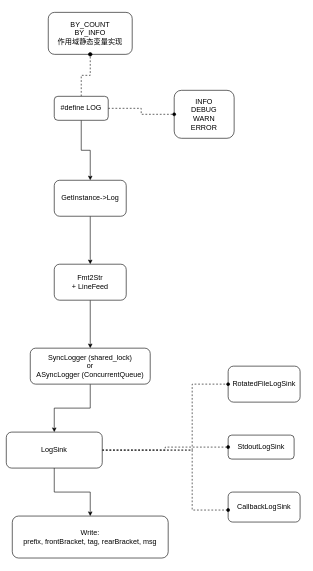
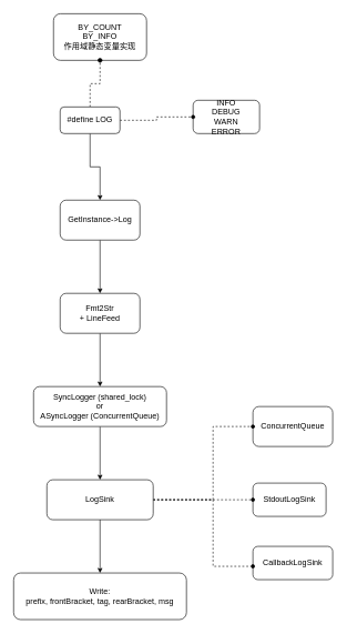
  <mxCell id="0" />
  <mxCell id="1" parent="0" />
  <mxCell id="2" value="CallbackLogSink" style="rounded=1;whiteSpace=wrap;html=1;fontStyle=0" vertex="1" parent="1"><mxGeometry x="380" y="820" width="120" height="50" as="geometry" /></mxCell>
- <mxCell id="3" value="StdoutLogSink" style="rounded=1;whiteSpace=wrap;html=1;fontStyle=0" vertex="1" parent="1"><mxGeometry x="380" y="725" width="110" height="40" as="geometry" /></mxCell>
- <mxCell id="4" value="RotatedFileLogSink" style="rounded=1;whiteSpace=wrap;html=1;fontStyle=0" vertex="1" parent="1"><mxGeometry x="380" y="610" width="120" height="60" as="geometry" /></mxCell>
+ <mxCell id="3" value="StdoutLogSink" style="rounded=1;whiteSpace=wrap;html=1;fontStyle=0" vertex="1" parent="1"><mxGeometry x="380" y="725" width="110" height="50" as="geometry" /></mxCell>
+ <mxCell id="4" value="ConcurrentQueue" style="rounded=1;whiteSpace=wrap;html=1;fontStyle=0" vertex="1" parent="1"><mxGeometry x="380" y="610" width="120" height="60" as="geometry" /></mxCell>
  <mxCell id="5" value="BY_COUNT&lt;br&gt;BY_INFO&lt;br&gt;作用域静态变量实现" style="rounded=1;whiteSpace=wrap;html=1;" vertex="1" parent="1"><mxGeometry x="80" y="20" width="140" height="70" as="geometry" /></mxCell>
- <mxCell id="6" value="INFO&lt;br&gt;DEBUG&lt;br&gt;WARN&lt;br&gt;ERROR" style="rounded=1;whiteSpace=wrap;html=1;" vertex="1" parent="1"><mxGeometry x="290" y="150" width="100" height="80" as="geometry" /></mxCell>
+ <mxCell id="6" value="INFO&lt;br&gt;DEBUG&lt;br&gt;WARN&lt;br&gt;ERROR" style="rounded=1;whiteSpace=wrap;html=1;" vertex="1" parent="1"><mxGeometry x="290" y="150" width="100" height="50" as="geometry" /></mxCell>
  <mxCell id="7" value="" style="edgeStyle=orthogonalEdgeStyle;rounded=0;orthogonalLoop=1;jettySize=auto;html=1;endSize=5;endArrow=oval;endFill=1;dashed=1;" edge="1" parent="1" source="10" target="6"><mxGeometry relative="1" as="geometry" /></mxCell>
  <mxCell id="8" value="" style="edgeStyle=orthogonalEdgeStyle;rounded=0;orthogonalLoop=1;jettySize=auto;html=1;endArrow=oval;endFill=1;dashed=1;" edge="1" parent="1" source="10" target="5"><mxGeometry relative="1" as="geometry" /></mxCell>
  <mxCell id="9" value="" style="edgeStyle=orthogonalEdgeStyle;rounded=0;orthogonalLoop=1;jettySize=auto;html=1;endArrow=classic;endFill=1;endSize=5;" edge="1" parent="1" source="10" target="12"><mxGeometry relative="1" as="geometry" /></mxCell>
  <mxCell id="10" value="#define LOG" style="rounded=1;whiteSpace=wrap;html=1;" vertex="1" parent="1"><mxGeometry x="90" y="160" width="90" height="40" as="geometry" /></mxCell>
  <mxCell id="11" value="" style="edgeStyle=orthogonalEdgeStyle;rounded=0;orthogonalLoop=1;jettySize=auto;html=1;endArrow=classic;endFill=1;endSize=5;" edge="1" parent="1" source="12" target="14"><mxGeometry relative="1" as="geometry" /></mxCell>
  <mxCell id="12" value="GetInstance-&amp;gt;Log" style="rounded=1;whiteSpace=wrap;html=1;" vertex="1" parent="1"><mxGeometry x="90" y="300" width="120" height="60" as="geometry" /></mxCell>
  <mxCell id="13" value="" style="edgeStyle=orthogonalEdgeStyle;rounded=0;orthogonalLoop=1;jettySize=auto;html=1;endArrow=classic;endFill=1;endSize=5;" edge="1" parent="1" source="14" target="16"><mxGeometry relative="1" as="geometry" /></mxCell>
  <mxCell id="14" value="Fmt2Str&lt;br&gt;+ LineFeed" style="rounded=1;whiteSpace=wrap;html=1;" vertex="1" parent="1"><mxGeometry x="90" y="440" width="120" height="60" as="geometry" /></mxCell>
  <mxCell id="15" value="" style="edgeStyle=orthogonalEdgeStyle;rounded=0;orthogonalLoop=1;jettySize=auto;html=1;endArrow=classic;endFill=1;endSize=5;" edge="1" parent="1" source="16" target="21"><mxGeometry relative="1" as="geometry" /></mxCell>
  <mxCell id="16" value="SyncLogger (shared_lock)&lt;br&gt;or&lt;br&gt;ASyncLogger (ConcurrentQueue)" style="rounded=1;whiteSpace=wrap;html=1;" vertex="1" parent="1"><mxGeometry x="50" y="580" width="200" height="60" as="geometry" /></mxCell>
  <mxCell id="17" value="" style="edgeStyle=orthogonalEdgeStyle;rounded=0;orthogonalLoop=1;jettySize=auto;html=1;endArrow=classic;endFill=1;endSize=5;" edge="1" parent="1" source="21" target="22"><mxGeometry relative="1" as="geometry" /></mxCell>
  <mxCell id="18" value="" style="edgeStyle=orthogonalEdgeStyle;rounded=0;orthogonalLoop=1;jettySize=auto;html=1;endArrow=oval;endFill=1;endSize=5;dashed=1;" edge="1" parent="1" source="21" target="2"><mxGeometry relative="1" as="geometry"><Array as="points"><mxPoint x="320" y="750" /><mxPoint x="320" y="850" /></Array></mxGeometry></mxCell>
  <mxCell id="19" value="" style="edgeStyle=orthogonalEdgeStyle;rounded=0;orthogonalLoop=1;jettySize=auto;html=1;endArrow=oval;endFill=1;endSize=5;dashed=1;" edge="1" parent="1" source="21" target="3"><mxGeometry relative="1" as="geometry" /></mxCell>
  <mxCell id="20" style="edgeStyle=orthogonalEdgeStyle;rounded=0;orthogonalLoop=1;jettySize=auto;html=1;entryX=0;entryY=0.5;entryDx=0;entryDy=0;endArrow=oval;endFill=1;endSize=5;dashed=1;" edge="1" parent="1" source="21" target="4"><mxGeometry relative="1" as="geometry"><Array as="points"><mxPoint x="320" y="750" /><mxPoint x="320" y="640" /></Array></mxGeometry></mxCell>
- <mxCell id="21" value="LogSink" style="rounded=1;whiteSpace=wrap;html=1;" vertex="1" parent="1"><mxGeometry x="10" y="720" width="160" height="60" as="geometry" /></mxCell>
+ <mxCell id="21" value="LogSink" style="rounded=1;whiteSpace=wrap;html=1;" vertex="1" parent="1"><mxGeometry x="70" y="720" width="160" height="60" as="geometry" /></mxCell>
  <mxCell id="22" value="Write:&lt;br&gt;prefix, frontBracket, tag, rearBracket, msg" style="rounded=1;whiteSpace=wrap;html=1;" vertex="1" parent="1"><mxGeometry x="20" y="860" width="260" height="70" as="geometry" /></mxCell>
